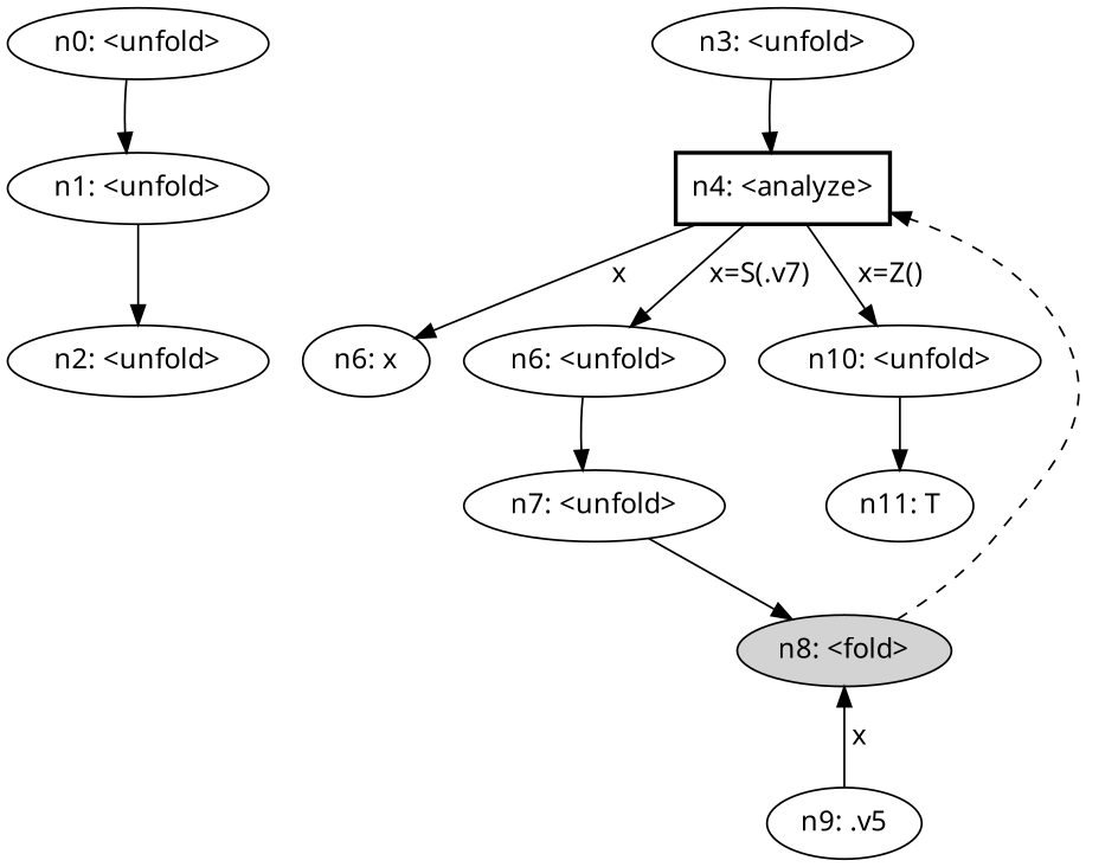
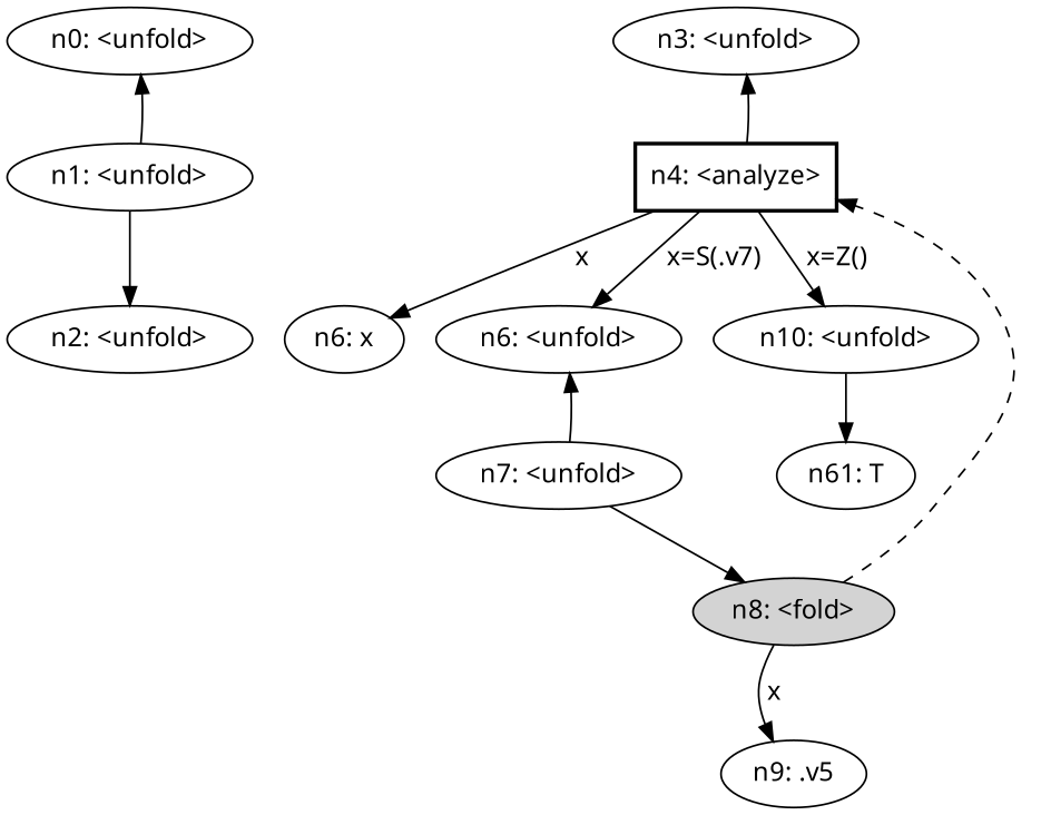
  digraph {
    node [fontname="bold helvetica"]
    edge [fontname="bold helvetica"]
    n1 [label="n0: <unfold>"]
    n2 [label="n1: <unfold>"]
    n3 [label="n2: <unfold>"]
    n4 [label="n3: <unfold>"]
    n5 [label="n4: <analyze>" shape=box style=bold]
    n6 [label="n6: x"]
    n7 [label="n6: <unfold>"]
    n8 [label="n10: <unfold>"]
    n9 [label="n7: <unfold>"]
-   n10 [label="n11: T"]
+   n10 [label="n61: T"]
    n11 [label="n8: <fold>" style=filled]
    n12 [label="n9: .v5"]
-   n1 -> n2
+   n2 -> n1
    n2 -> n3
-   n4 -> n5
+   n5 -> n4
    n5 -> n6 [label=" x "]
    n5 -> n7 [label=" x=S(.v7) "]
    n5 -> n8 [label=" x=Z() "]
-   n7 -> n9
+   n9 -> n7
    n8 -> n10
    n9 -> n11
    n11 -> n5 [style=dashed]
-   n12 -> n11 [label=" x "]
+   n11 -> n12 [label=" x "]
  }
